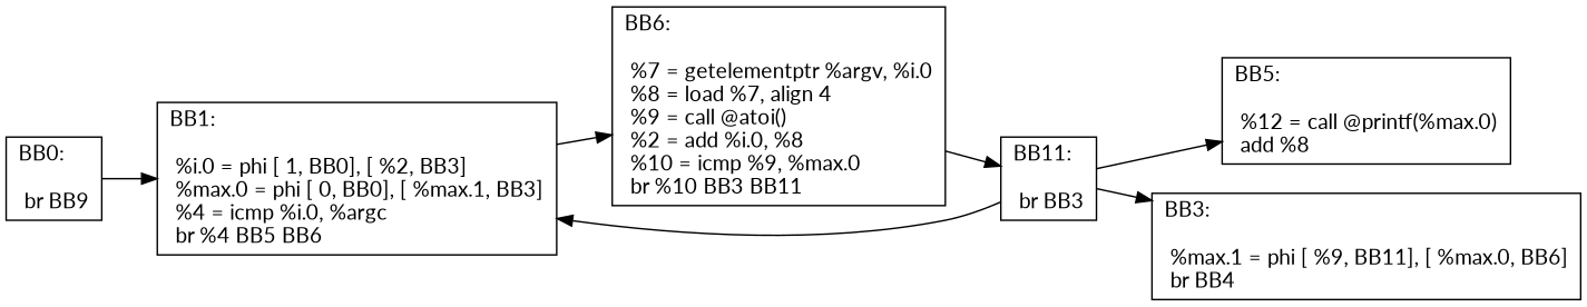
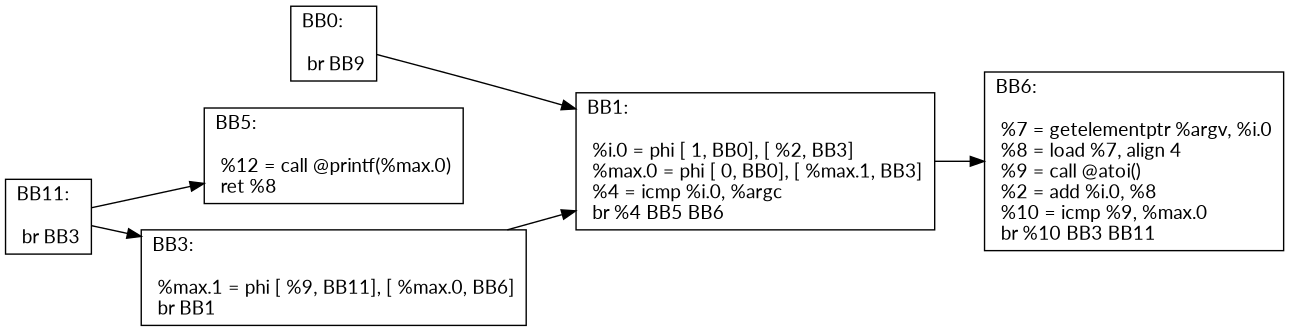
  digraph {
    fontname=Lato
    rankdir=LR
    node [fontname=Lato shape=record]
    edge [fontname=Lato]
    n1 [label="{BB0: \l\l  br BB9\l}"]
    n2 [label="{BB1: \l\l  %i.0 = phi [ 1, BB0], [ %2, BB3]\l %max.0 = phi [ 0, BB0], [ %max.1, BB3]\l  %4 = icmp  %i.0, %argc\l br %4  BB5 BB6\l}"]
    n3 [label="{BB6: \l\l   %7 = getelementptr %argv, %i.0\l  %8 = load  %7, align 4\l  %9 = call @atoi()\l  %2 = add  %i.0, %8\l  %10 = icmp  %9, %max.0\l br %10  BB3 BB11\l}"]
-   n4 [label="{BB5: \l\l   %12 = call @printf(%max.0)\l  add %8\l}"]
+   n4 [label="{BB5: \l\l   %12 = call @printf(%max.0)\l  ret %8\l}"]
    n5 [label="{BB11: \l\l  br BB3\l}"]
-   n6 [label="{BB3: \l\l  %max.1 = phi [ %9, BB11], [ %max.0, BB6]\l br BB4\l}"]
+   n6 [label="{BB3: \l\l  %max.1 = phi [ %9, BB11], [ %max.0, BB6]\l br BB1\l}"]
    n1 -> n2
    n2 -> n3
-   n3 -> n5
    n5 -> n4
    n5 -> n6
-   n5 -> n2
+   n6 -> n2
  }
